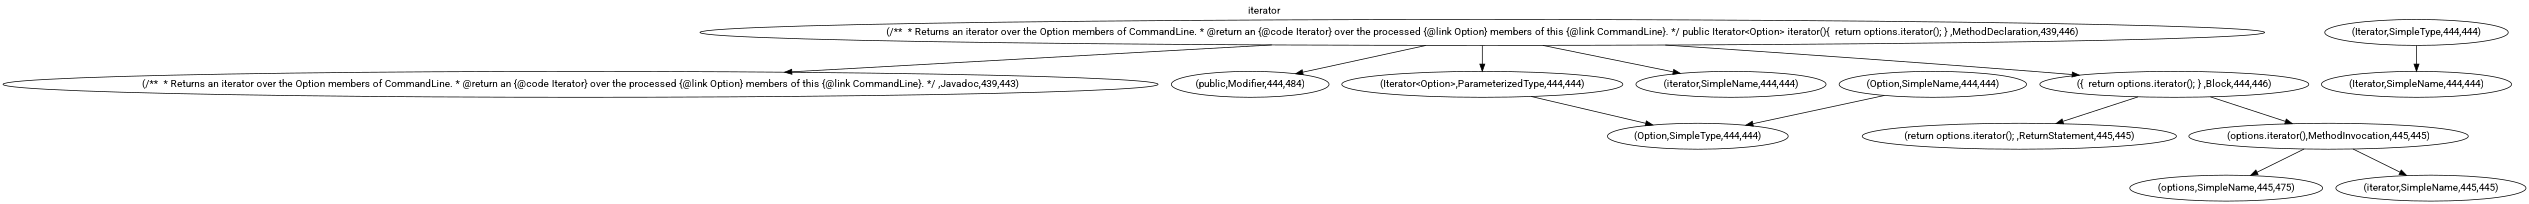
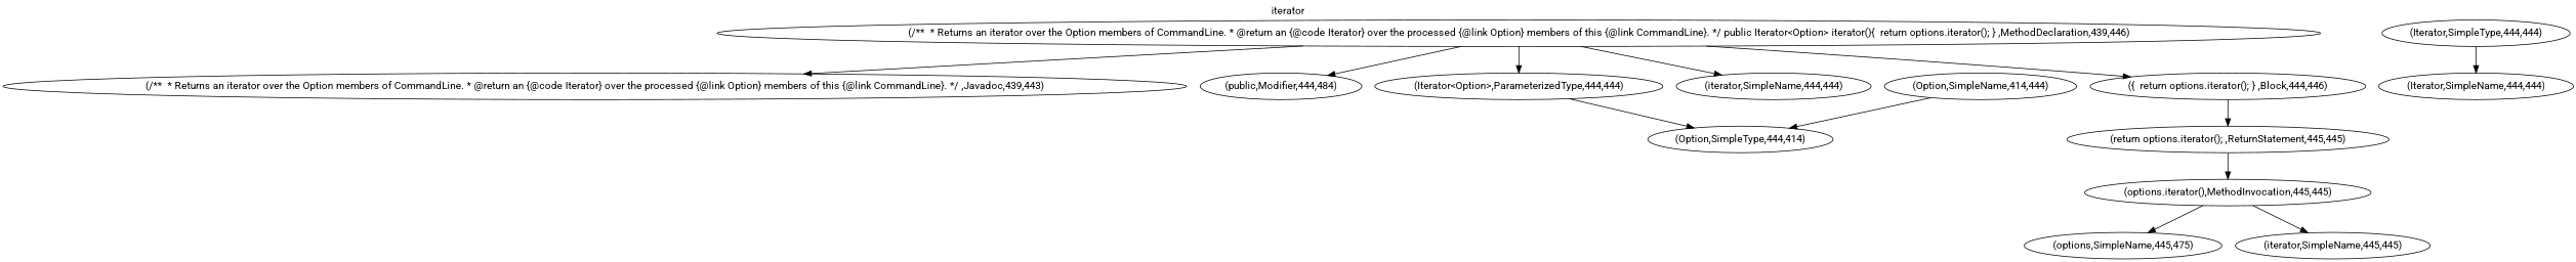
  digraph {
    concentrate=true
    fontname=Roboto
    label=iterator
    labelloc=t
    node [endLineNumber=444 fontname=Roboto startLineNumber=444 type=42]
    edge [fontname=Roboto]
    n1 [endLineNumber=446 label="(/**  * Returns an iterator over the Option members of CommandLine. * @return an {@code Iterator} over the processed {@link Option} members of this {@link CommandLine}. */ public Iterator<Option> iterator(){  return options.iterator(); } ,MethodDeclaration,439,446)" startLineNumber=439 type=31]
    n2 [endLineNumber=443 label="(/**  * Returns an iterator over the Option members of CommandLine. * @return an {@code Iterator} over the processed {@link Option} members of this {@link CommandLine}. */ ,Javadoc,439,443)" startLineNumber=439 type=29]
    n3 [label="(public,Modifier,444,484)" type=83]
    n4 [label="(Iterator<Option>,ParameterizedType,444,444)" type=74]
    n5 [label="(iterator,SimpleName,444,444)"]
    n6 [endLineNumber=446 label="({  return options.iterator(); } ,Block,444,446)" type=8]
-   n7 [label="(Option,SimpleType,444,444)" type=43]
+   n7 [label="(Option,SimpleType,444,414)" type=43]
    n8 [endLineNumber=445 label="(return options.iterator(); ,ReturnStatement,445,445)" startLineNumber=445 type=41]
    n9 [label="(Iterator,SimpleType,444,444)" type=43]
    n10 [label="(Iterator,SimpleName,444,444)"]
-   n11 [label="(Option,SimpleName,444,444)"]
+   n11 [label="(Option,SimpleName,414,444)"]
    n12 [endLineNumber=445 label="(options.iterator(),MethodInvocation,445,445)" startLineNumber=445 type=32]
    n13 [endLineNumber=445 label="(options,SimpleName,445,475)" startLineNumber=445]
    n14 [endLineNumber=445 label="(iterator,SimpleName,445,445)" startLineNumber=445]
    n1 -> n2
    n1 -> n3
    n1 -> n4
    n1 -> n5
    n1 -> n6
    n4 -> n7
    n6 -> n8
-   n6 -> n12
+   n8 -> n12
    n9 -> n10
    n11 -> n7
    n12 -> n13
    n12 -> n14
  }
